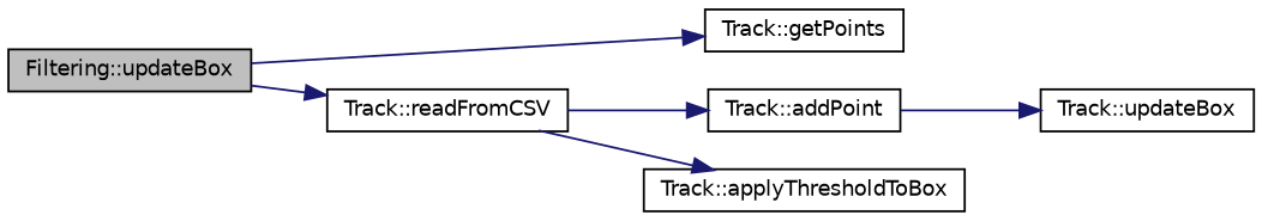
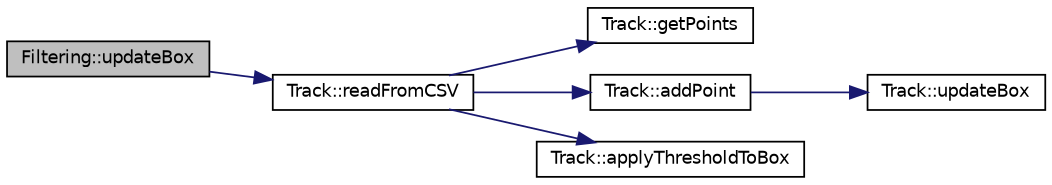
  digraph {
    rankdir=LR
    node [color=black fontname=Helvetica fontsize=10 shape=record]
    edge [color=midnightblue fontname=Helvetica fontsize=10 labelfontname=Helvetica labelfontsize=10 style=solid]
    n1 [fillcolor=grey75 fontcolor=black height=0.2 label="Filtering::updateBox" style=filled width=0.4]
    n2 [height=0.2 label="Track::readFromCSV" width=0.4]
    n3 [height=0.2 label="Track::getPoints" width=0.4]
    n4 [height=0.2 label="Track::addPoint" width=0.4]
    n5 [height=0.2 label="Track::applyThresholdToBox" width=0.4]
    n6 [height=0.2 label="Track::updateBox" width=0.4]
    n1 -> n2
-   n1 -> n3
+   n2 -> n3
    n2 -> n4
    n2 -> n5
    n4 -> n6
  }
